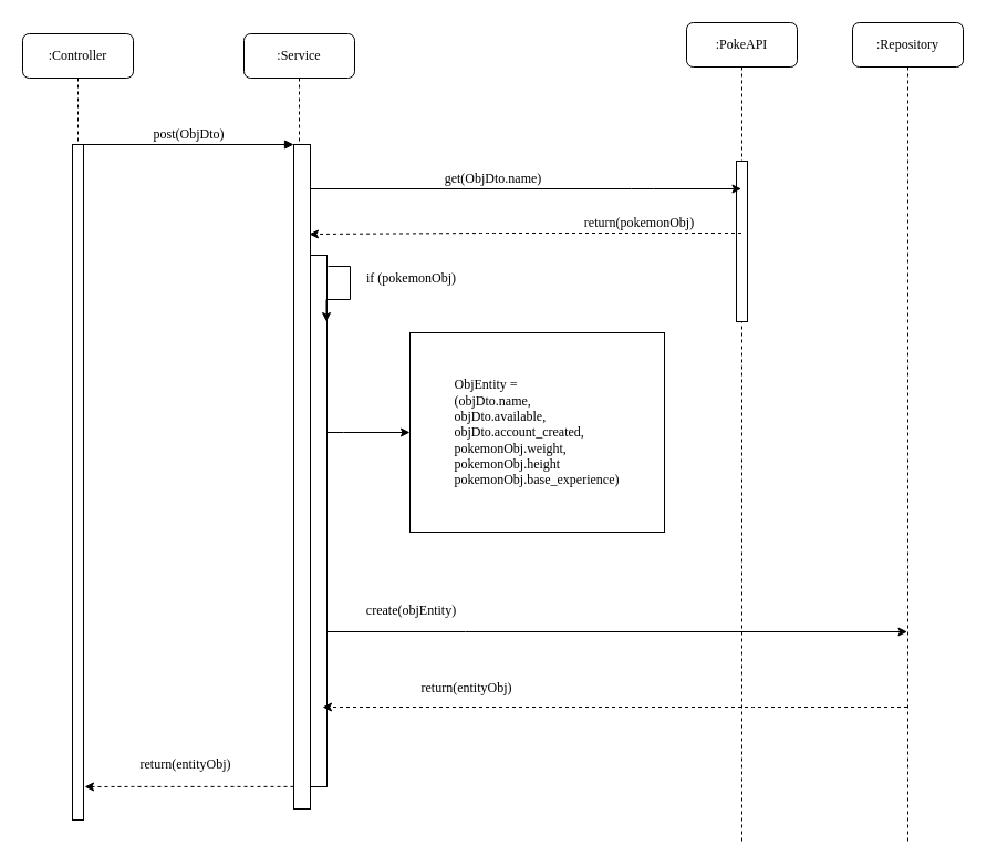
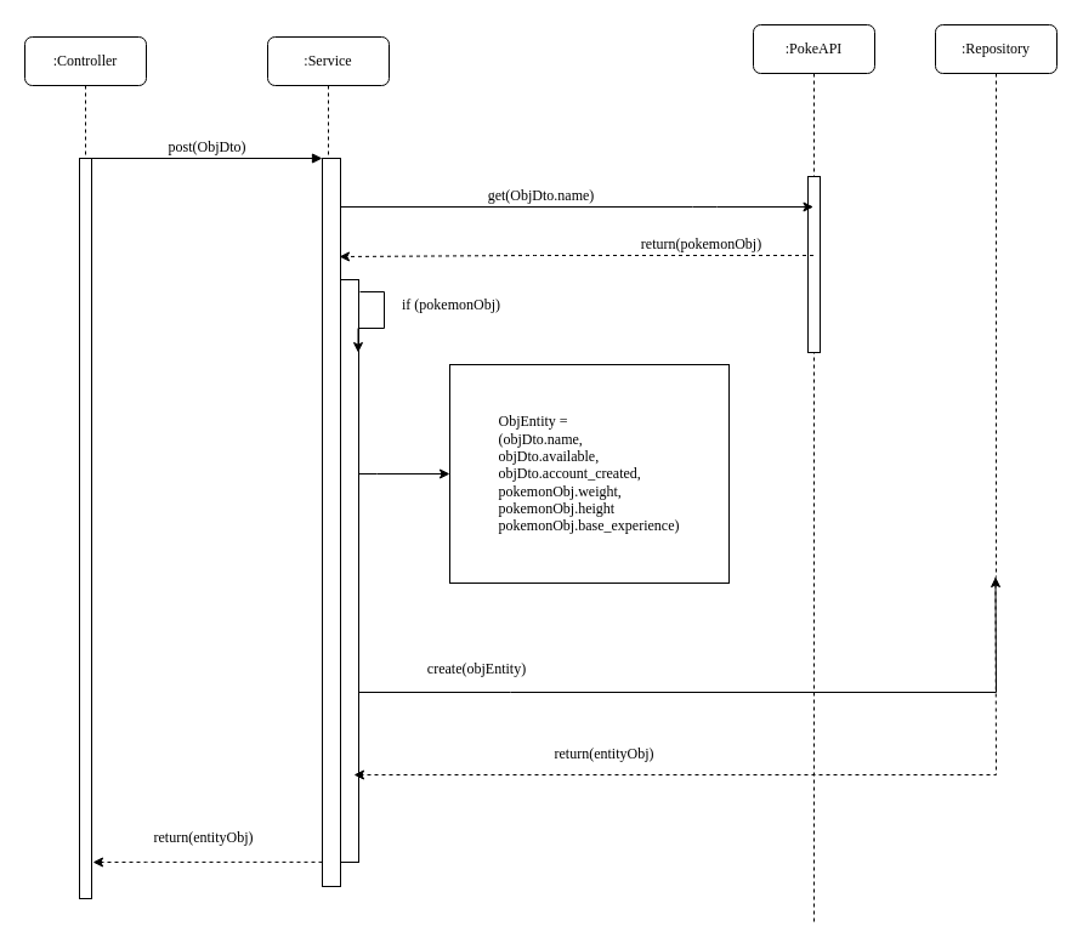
  <mxCell id="0" />
  <mxCell id="1" parent="0" />
  <mxCell id="2" value=":Service" style="shape=umlLifeline;perimeter=lifelinePerimeter;whiteSpace=wrap;html=1;container=1;collapsible=0;recursiveResize=0;outlineConnect=0;rounded=1;shadow=0;comic=0;labelBackgroundColor=none;strokeWidth=1;fontFamily=Verdana;fontSize=12;align=center;" parent="1" vertex="1"><mxGeometry x="220" y="30" width="100" height="700" as="geometry" /></mxCell>
  <mxCell id="3" value="" style="html=1;points=[];perimeter=orthogonalPerimeter;rounded=0;shadow=0;comic=0;labelBackgroundColor=none;strokeWidth=1;fontFamily=Verdana;fontSize=12;align=center;" parent="2" vertex="1"><mxGeometry x="45" y="100" width="15" height="600" as="geometry" /></mxCell>
  <mxCell id="4" value="" style="html=1;points=[];perimeter=orthogonalPerimeter;rounded=0;shadow=0;comic=0;labelBackgroundColor=none;strokeWidth=1;fontFamily=Verdana;fontSize=12;align=center;" parent="2" vertex="1"><mxGeometry x="60" y="200" width="15" height="480" as="geometry" /></mxCell>
  <mxCell id="5" style="edgeStyle=orthogonalEdgeStyle;rounded=0;orthogonalLoop=1;jettySize=auto;html=1;entryX=0.967;entryY=0.125;entryDx=0;entryDy=0;entryPerimeter=0;" parent="2" target="4" edge="1"><mxGeometry relative="1" as="geometry"><mxPoint x="76" y="210" as="sourcePoint" /><mxPoint x="74.995" y="446" as="targetPoint" /><Array as="points"><mxPoint x="96" y="210" /><mxPoint x="96" y="240" /></Array></mxGeometry></mxCell>
  <mxCell id="6" value="if (pokemonObj)" style="edgeLabel;html=1;align=center;verticalAlign=middle;resizable=0;points=[];fontFamily=Verdana;fontSize=12;" parent="5" vertex="1" connectable="0"><mxGeometry x="-0.105" relative="1" as="geometry"><mxPoint x="54" y="-11" as="offset" /></mxGeometry></mxCell>
  <mxCell id="7" value=":PokeAPI" style="shape=umlLifeline;perimeter=lifelinePerimeter;whiteSpace=wrap;html=1;container=1;collapsible=0;recursiveResize=0;outlineConnect=0;rounded=1;shadow=0;comic=0;labelBackgroundColor=none;strokeWidth=1;fontFamily=Verdana;fontSize=12;align=center;" parent="1" vertex="1"><mxGeometry x="620" y="20" width="100" height="740" as="geometry" /></mxCell>
  <mxCell id="8" value="" style="html=1;points=[];perimeter=orthogonalPerimeter;rounded=0;shadow=0;comic=0;labelBackgroundColor=none;strokeWidth=1;fontFamily=Verdana;fontSize=12;align=center;" parent="7" vertex="1"><mxGeometry x="45" y="125" width="10" height="145" as="geometry" /></mxCell>
- <mxCell id="9" value=":Repository" style="shape=umlLifeline;perimeter=lifelinePerimeter;whiteSpace=wrap;html=1;container=1;collapsible=0;recursiveResize=0;outlineConnect=0;rounded=1;shadow=0;comic=0;labelBackgroundColor=none;strokeWidth=1;fontFamily=Verdana;fontSize=12;align=center;" parent="1" vertex="1"><mxGeometry x="770" y="20" width="100" height="740" as="geometry" /></mxCell>
+ <mxCell id="9" value=":Repository" style="shape=umlLifeline;perimeter=lifelinePerimeter;whiteSpace=wrap;html=1;container=1;collapsible=0;recursiveResize=0;outlineConnect=0;rounded=1;shadow=0;comic=0;labelBackgroundColor=none;strokeWidth=1;fontFamily=Verdana;fontSize=12;align=center;" parent="1" vertex="1"><mxGeometry x="770" y="20" width="100" height="455" as="geometry" /></mxCell>
  <mxCell id="10" value=":Controller" style="shape=umlLifeline;perimeter=lifelinePerimeter;whiteSpace=wrap;html=1;container=1;collapsible=0;recursiveResize=0;outlineConnect=0;rounded=1;shadow=0;comic=0;labelBackgroundColor=none;strokeWidth=1;fontFamily=Verdana;fontSize=12;align=center;" parent="1" vertex="1"><mxGeometry x="20" y="30" width="100" height="710" as="geometry" /></mxCell>
  <mxCell id="11" value="" style="html=1;points=[];perimeter=orthogonalPerimeter;rounded=0;shadow=0;comic=0;labelBackgroundColor=none;strokeWidth=1;fontFamily=Verdana;fontSize=12;align=center;" parent="10" vertex="1"><mxGeometry x="45" y="100" width="10" height="610" as="geometry" /></mxCell>
  <mxCell id="12" value="post(ObjDto)" style="html=1;verticalAlign=bottom;endArrow=block;entryX=0;entryY=0;labelBackgroundColor=none;fontFamily=Verdana;fontSize=12;edgeStyle=elbowEdgeStyle;elbow=vertical;" parent="1" source="11" target="3" edge="1"><mxGeometry relative="1" as="geometry"><mxPoint x="140" y="140" as="sourcePoint" /></mxGeometry></mxCell>
  <mxCell id="13" style="edgeStyle=none;html=1;" parent="1" source="3" target="7" edge="1"><mxGeometry relative="1" as="geometry"><Array as="points"><mxPoint x="580" y="170" /></Array></mxGeometry></mxCell>
  <mxCell id="14" value="&lt;font style=&quot;font-size: 12px;&quot; face=&quot;Verdana&quot;&gt;get(ObjDto.name)&lt;/font&gt;" style="edgeLabel;html=1;align=center;verticalAlign=middle;resizable=0;points=[];" parent="13" vertex="1" connectable="0"><mxGeometry x="-0.16" relative="1" as="geometry"><mxPoint y="-10" as="offset" /></mxGeometry></mxCell>
  <mxCell id="15" style="edgeStyle=none;html=1;fontFamily=Verdana;fontSize=12;entryX=0.933;entryY=0.135;entryDx=0;entryDy=0;entryPerimeter=0;dashed=1;" parent="1" source="7" target="3" edge="1"><mxGeometry relative="1" as="geometry"><Array as="points"><mxPoint x="440" y="210" /></Array><mxPoint x="663.01" y="244.2" as="sourcePoint" /><mxPoint x="277.005" y="200" as="targetPoint" /></mxGeometry></mxCell>
  <mxCell id="16" value="return(pokemonObj)" style="edgeLabel;html=1;align=center;verticalAlign=middle;resizable=0;points=[];fontSize=12;fontFamily=Verdana;" parent="15" vertex="1" connectable="0"><mxGeometry x="0.115" y="-1" relative="1" as="geometry"><mxPoint x="125" y="-9" as="offset" /></mxGeometry></mxCell>
  <mxCell id="17" value="&lt;div style=&quot;text-align: left;&quot;&gt;&lt;span style=&quot;background-color: initial;&quot;&gt;ObjEntity =&amp;nbsp;&lt;/span&gt;&lt;/div&gt;&lt;div style=&quot;text-align: left;&quot;&gt;(objDto.name,&amp;nbsp;&lt;/div&gt;&lt;div style=&quot;text-align: left;&quot;&gt;objDto.available,&lt;/div&gt;&lt;div style=&quot;text-align: left;&quot;&gt;objDto.account_created,&lt;/div&gt;&lt;div style=&quot;text-align: left;&quot;&gt;pokemonObj.weight,&lt;/div&gt;&lt;div style=&quot;text-align: left;&quot;&gt;pokemonObj.height&lt;br&gt;&lt;/div&gt;&lt;div style=&quot;text-align: left;&quot;&gt;pokemonObj.base_experience)&lt;br&gt;&lt;/div&gt;" style="whiteSpace=wrap;html=1;fontFamily=Verdana;rounded=0;shadow=0;comic=0;labelBackgroundColor=none;strokeWidth=1;" parent="1" vertex="1"><mxGeometry x="370" y="300" width="230" height="180" as="geometry" /></mxCell>
  <mxCell id="18" value="" style="edgeStyle=orthogonalEdgeStyle;rounded=0;orthogonalLoop=1;jettySize=auto;html=1;" parent="1" source="4" target="17" edge="1"><mxGeometry relative="1" as="geometry"><Array as="points"><mxPoint x="310" y="390" /><mxPoint x="310" y="390" /></Array></mxGeometry></mxCell>
  <mxCell id="19" style="edgeStyle=orthogonalEdgeStyle;rounded=0;orthogonalLoop=1;jettySize=auto;html=1;" parent="1" source="4" target="9" edge="1"><mxGeometry relative="1" as="geometry"><Array as="points"><mxPoint x="420" y="570" /><mxPoint x="420" y="570" /></Array></mxGeometry></mxCell>
  <mxCell id="20" value="create(objEntity)" style="edgeLabel;html=1;align=center;verticalAlign=middle;resizable=0;points=[];fontFamily=Verdana;fontSize=12;" parent="19" vertex="1" connectable="0"><mxGeometry x="-0.565" y="2" relative="1" as="geometry"><mxPoint x="-39" y="-18" as="offset" /></mxGeometry></mxCell>
  <mxCell id="21" style="edgeStyle=orthogonalEdgeStyle;rounded=0;orthogonalLoop=1;jettySize=auto;html=1;entryX=0.733;entryY=0.85;entryDx=0;entryDy=0;entryPerimeter=0;dashed=1;" parent="1" source="9" target="4" edge="1"><mxGeometry relative="1" as="geometry"><Array as="points"><mxPoint x="680" y="638" /><mxPoint x="680" y="638" /></Array></mxGeometry></mxCell>
  <mxCell id="22" value="return(entityObj)" style="edgeLabel;html=1;align=center;verticalAlign=middle;resizable=0;points=[];fontFamily=Verdana;fontSize=12;" parent="21" vertex="1" connectable="0"><mxGeometry x="0.088" y="-2" relative="1" as="geometry"><mxPoint x="-111" y="-16" as="offset" /></mxGeometry></mxCell>
  <mxCell id="23" style="edgeStyle=orthogonalEdgeStyle;rounded=0;orthogonalLoop=1;jettySize=auto;html=1;entryX=1.1;entryY=0.492;entryDx=0;entryDy=0;entryPerimeter=0;dashed=1;" parent="1" edge="1"><mxGeometry relative="1" as="geometry"><mxPoint x="265" y="709.88" as="sourcePoint" /><mxPoint x="76" y="710" as="targetPoint" /><Array as="points"><mxPoint x="120" y="710" /><mxPoint x="120" y="710" /></Array></mxGeometry></mxCell>
  <mxCell id="24" value="&lt;span style=&quot;font-family: Verdana; font-size: 12px;&quot;&gt;return(entityObj)&lt;/span&gt;" style="edgeLabel;html=1;align=center;verticalAlign=middle;resizable=0;points=[];" parent="23" vertex="1" connectable="0"><mxGeometry x="-0.397" relative="1" as="geometry"><mxPoint x="-42" y="-20" as="offset" /></mxGeometry></mxCell>
